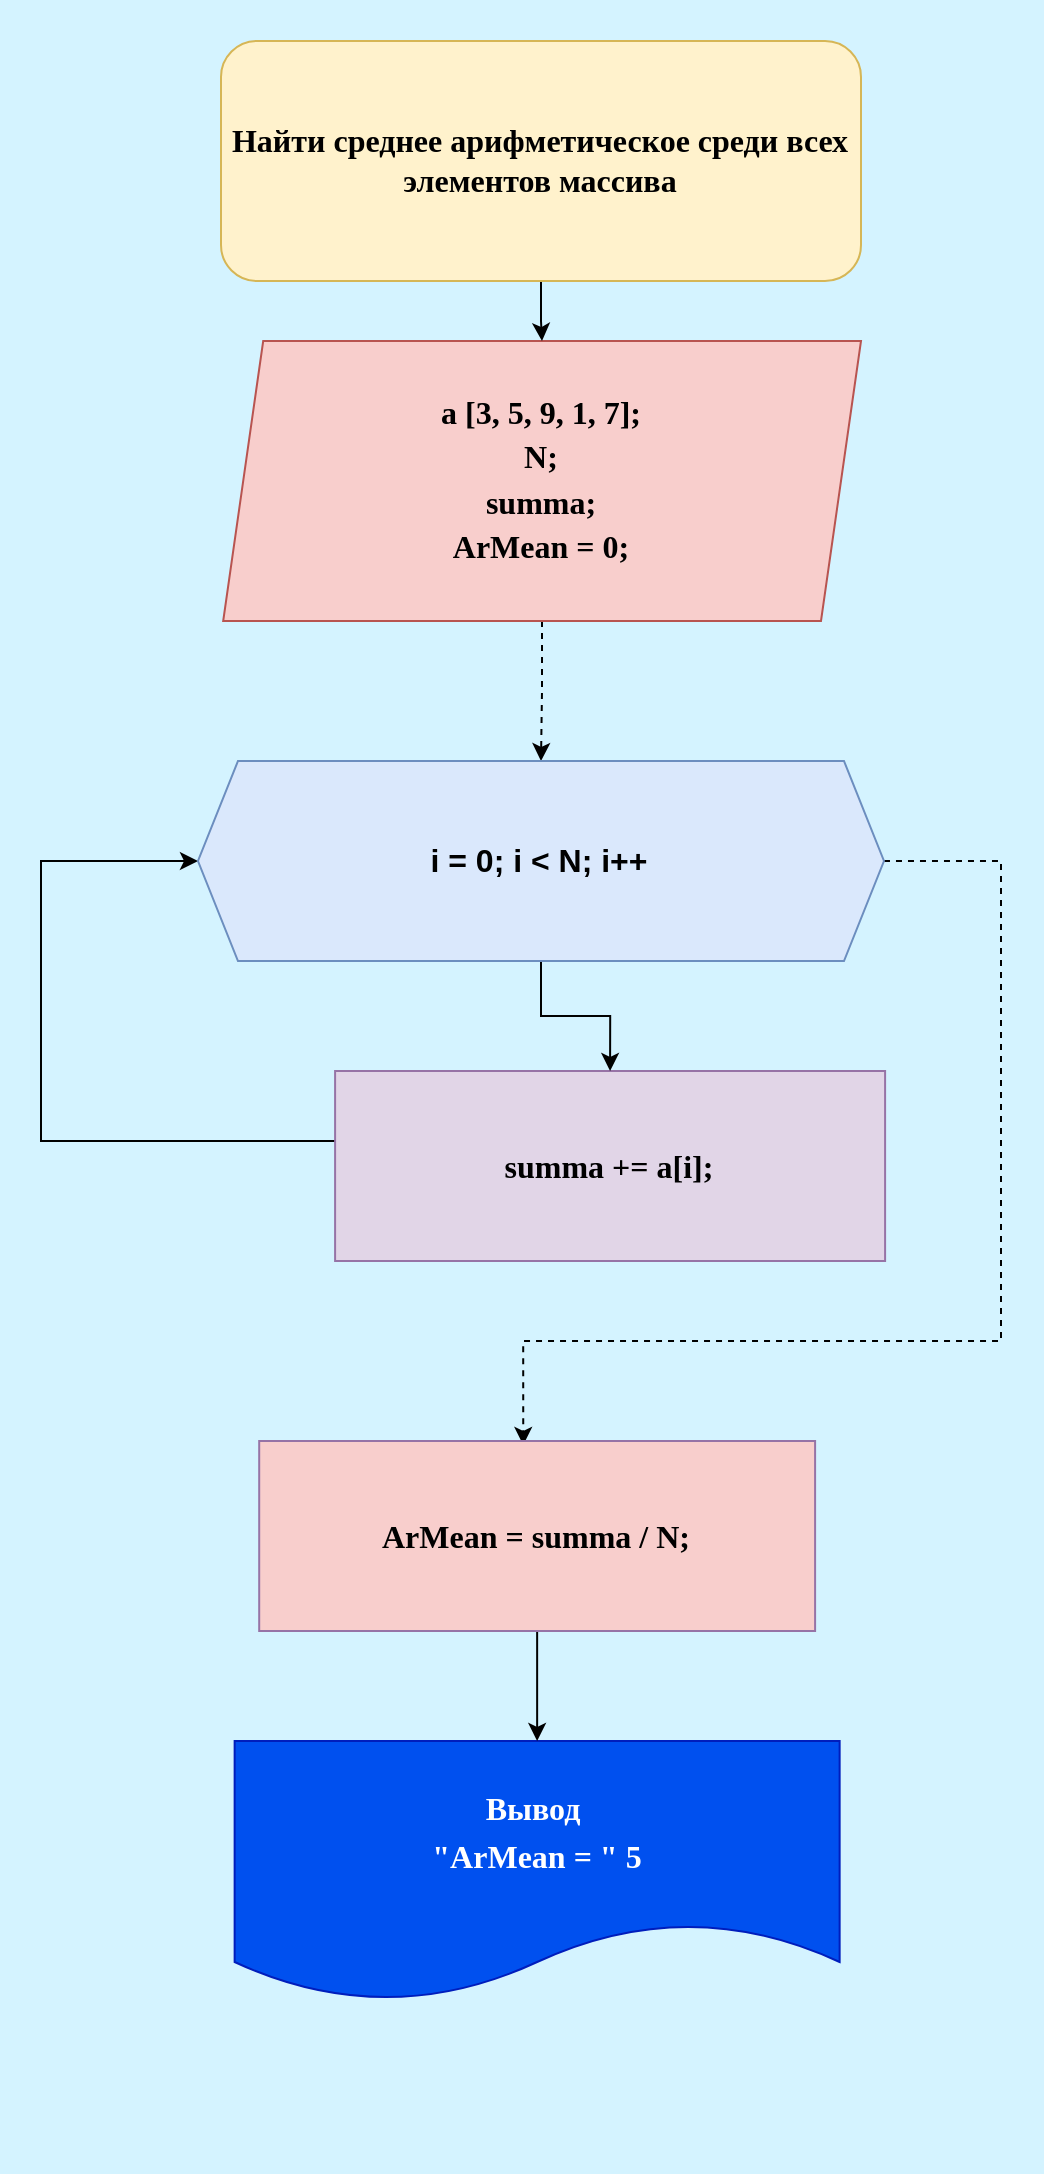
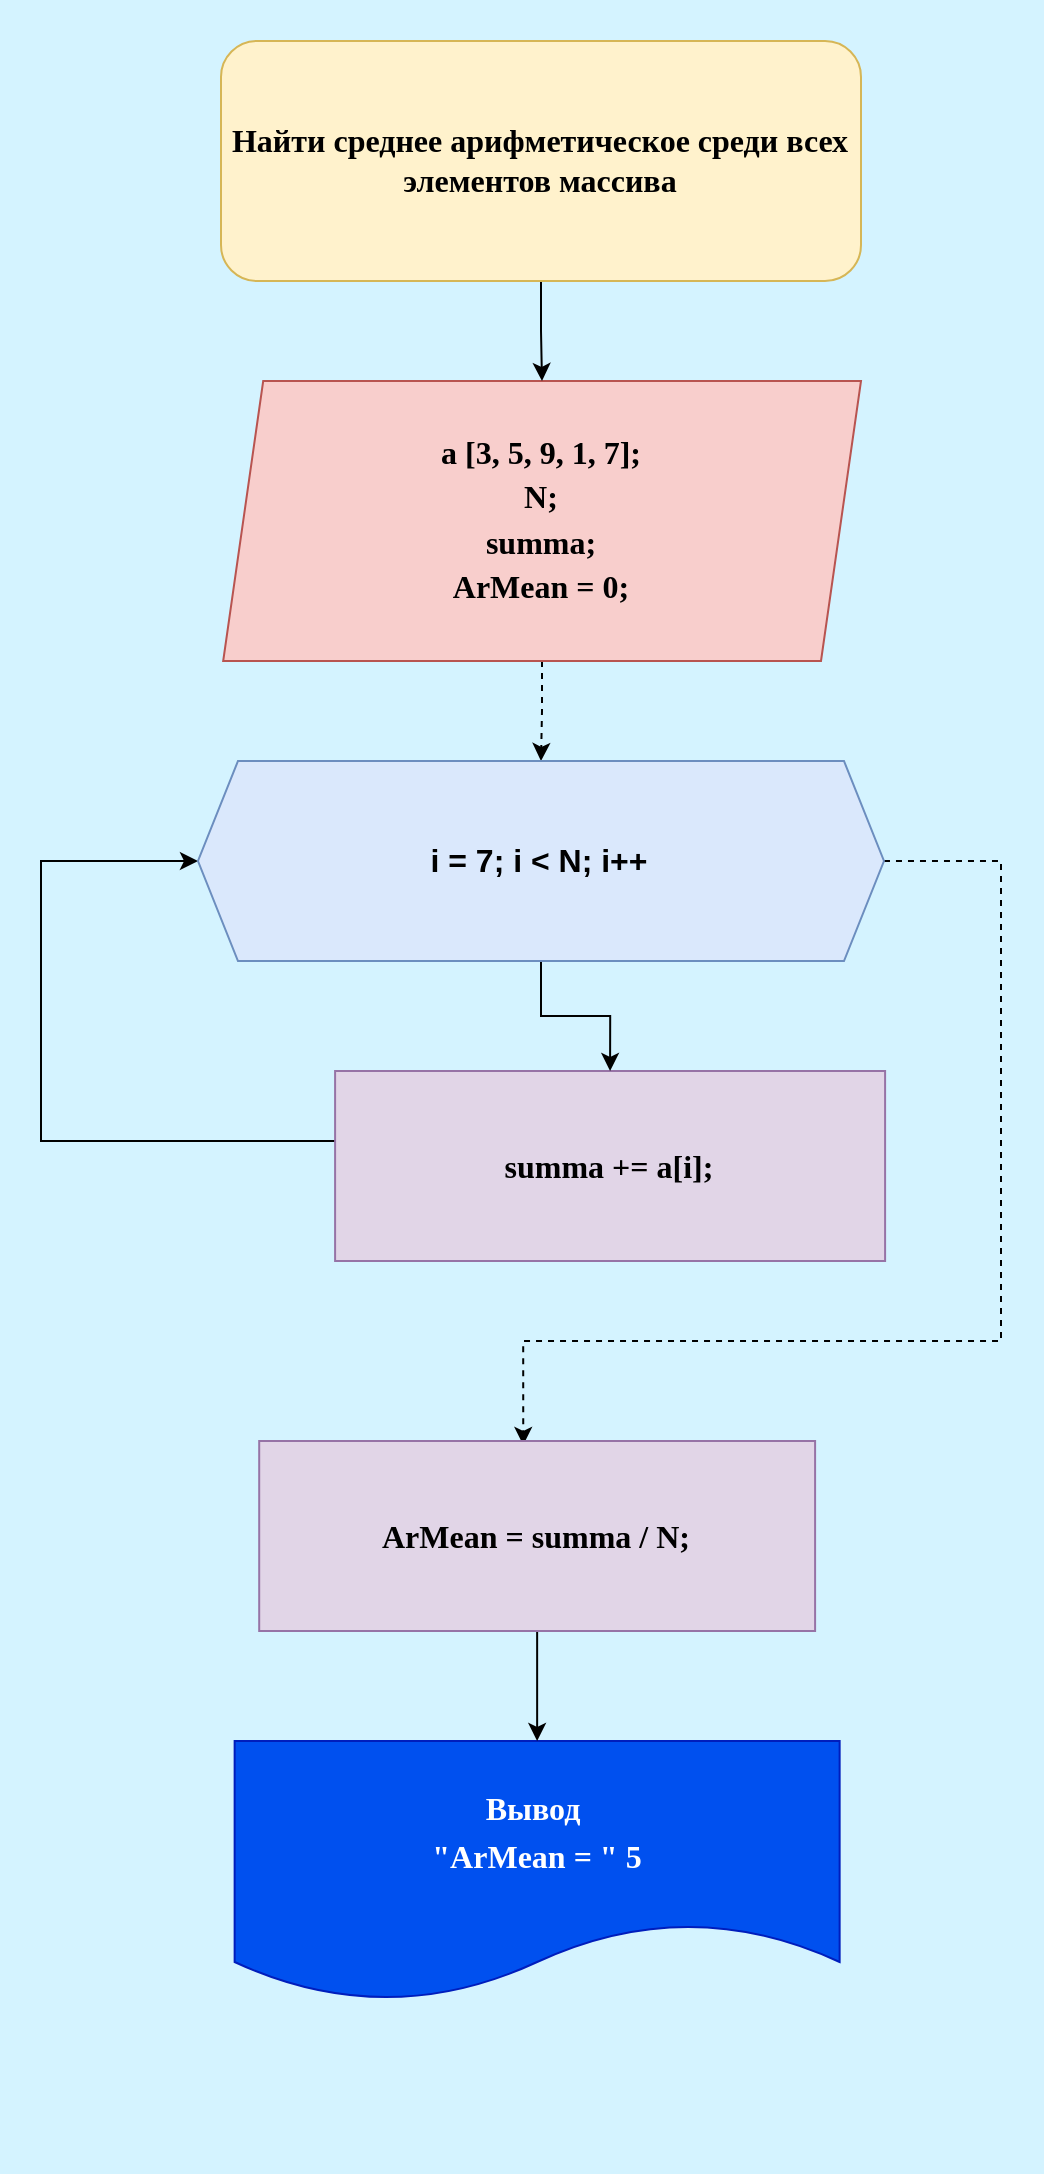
  <mxCell id="0" />
  <mxCell id="1" parent="0" />
  <mxCell id="2" value="" style="edgeStyle=orthogonalEdgeStyle;rounded=0;orthogonalLoop=1;jettySize=auto;html=1;fontSize=16;dashed=1;" parent="1" source="3" target="11" edge="1"><mxGeometry relative="1" as="geometry" /></mxCell>
- <mxCell id="3" value="&lt;p style=&quot;line-height: 1.4;&quot;&gt;&lt;font style=&quot;font-size: 16px;&quot;&gt;&lt;font style=&quot;font-size: 16px;&quot;&gt;&lt;span style=&quot;background-color: initial;&quot;&gt;a [3, 5, 9, 1, 7];&lt;/span&gt;&lt;br&gt;&lt;span style=&quot;background-color: initial;&quot;&gt;N;&lt;br&gt;&lt;/span&gt;&lt;/font&gt;&lt;/font&gt;&lt;font style=&quot;font-size: 16px;&quot;&gt;summa;&lt;br&gt;&lt;/font&gt;&lt;font style=&quot;font-size: 16px;&quot;&gt;ArMean = 0;&lt;/font&gt;&lt;br&gt;&lt;/p&gt;&lt;p&gt;&lt;/p&gt;&lt;p&gt;&lt;/p&gt;" style="shape=parallelogram;perimeter=parallelogramPerimeter;whiteSpace=wrap;html=1;fixedSize=1;fillColor=#f8cecc;strokeColor=#b85450;fontFamily=Verdana;fontStyle=1" parent="1" vertex="1"><mxGeometry x="111.1" y="170" width="318.9" height="140" as="geometry" /></mxCell>
+ <mxCell id="3" value="&lt;p style=&quot;line-height: 1.4;&quot;&gt;&lt;font style=&quot;font-size: 16px;&quot;&gt;&lt;font style=&quot;font-size: 16px;&quot;&gt;&lt;span style=&quot;background-color: initial;&quot;&gt;a [3, 5, 9, 1, 7];&lt;/span&gt;&lt;br&gt;&lt;span style=&quot;background-color: initial;&quot;&gt;N;&lt;br&gt;&lt;/span&gt;&lt;/font&gt;&lt;/font&gt;&lt;font style=&quot;font-size: 16px;&quot;&gt;summa;&lt;br&gt;&lt;/font&gt;&lt;font style=&quot;font-size: 16px;&quot;&gt;ArMean = 0;&lt;/font&gt;&lt;br&gt;&lt;/p&gt;&lt;p&gt;&lt;/p&gt;&lt;p&gt;&lt;/p&gt;" style="shape=parallelogram;perimeter=parallelogramPerimeter;whiteSpace=wrap;html=1;fixedSize=1;fillColor=#f8cecc;strokeColor=#b85450;fontFamily=Verdana;fontStyle=1" parent="1" vertex="1"><mxGeometry x="111.1" y="190" width="318.9" height="140" as="geometry" /></mxCell>
  <mxCell id="4" style="edgeStyle=orthogonalEdgeStyle;rounded=0;orthogonalLoop=1;jettySize=auto;html=1;fontSize=16;entryX=0;entryY=0.5;entryDx=0;entryDy=0;" parent="1" source="5" target="11" edge="1"><mxGeometry relative="1" as="geometry"><mxPoint x="20" y="430" as="targetPoint" /><Array as="points"><mxPoint x="20" y="570" /><mxPoint x="20" y="430" /></Array></mxGeometry></mxCell>
  <mxCell id="5" value="&lt;font style=&quot;font-size: 16px; line-height: 1.5;&quot;&gt;summa += a[i];&lt;br&gt;&lt;/font&gt;" style="whiteSpace=wrap;html=1;fontFamily=Verdana;fillColor=#e1d5e7;strokeColor=#9673a6;fontStyle=1;" parent="1" vertex="1"><mxGeometry x="167.05" y="535" width="275" height="95" as="geometry" /></mxCell>
  <mxCell id="6" value="&lt;font style=&quot;font-size: 16px; line-height: 1.5;&quot;&gt;Вывод&amp;nbsp; &lt;br&gt;&quot;ArMean = &quot; 5&lt;br&gt;&lt;/font&gt;" style="shape=document;whiteSpace=wrap;html=1;boundedLbl=1;fontFamily=Verdana;fillColor=#0050ef;strokeColor=#001DBC;fontStyle=1;fontColor=#ffffff;" parent="1" vertex="1"><mxGeometry x="116.82" y="870" width="302.5" height="130" as="geometry" /></mxCell>
  <mxCell id="7" value="" style="edgeStyle=orthogonalEdgeStyle;rounded=0;orthogonalLoop=1;jettySize=auto;html=1;" parent="1" source="8" target="3" edge="1"><mxGeometry relative="1" as="geometry" /></mxCell>
  <mxCell id="8" value="&lt;p&gt;&lt;font style=&quot;font-size: 16px;&quot; face=&quot;Verdana&quot;&gt;&lt;b&gt;Найти среднее арифметическое среди всех элементов массива&lt;/b&gt;&lt;/font&gt;&lt;br&gt;&lt;/p&gt;" style="rounded=1;whiteSpace=wrap;html=1;strokeWidth=1;fillColor=#fff2cc;strokeColor=#d6b656;glass=0;shadow=0;labelBackgroundColor=none;" parent="1" vertex="1"><mxGeometry x="110" y="20" width="320" height="120" as="geometry" /></mxCell>
  <mxCell id="9" value="" style="edgeStyle=orthogonalEdgeStyle;rounded=0;orthogonalLoop=1;jettySize=auto;html=1;fontFamily=Verdana;fontSize=16;entryX=0.5;entryY=0;entryDx=0;entryDy=0;" parent="1" source="11" target="5" edge="1"><mxGeometry relative="1" as="geometry"><mxPoint x="269.99" y="520.005" as="targetPoint" /></mxGeometry></mxCell>
  <mxCell id="10" style="edgeStyle=orthogonalEdgeStyle;rounded=0;orthogonalLoop=1;jettySize=auto;html=1;fontFamily=Verdana;fontSize=16;exitX=1;exitY=0.5;exitDx=0;exitDy=0;entryX=0.475;entryY=0.021;entryDx=0;entryDy=0;entryPerimeter=0;dashed=1;" edge="1" parent="1" source="11" target="14"><mxGeometry relative="1" as="geometry"><mxPoint x="260" y="680" as="targetPoint" /><Array as="points"><mxPoint x="500" y="430" /><mxPoint x="500" y="670" /><mxPoint x="261" y="670" /></Array></mxGeometry></mxCell>
- <mxCell id="11" value="&lt;b&gt;i = 0; i &amp;lt; N; i++&lt;/b&gt;" style="shape=hexagon;perimeter=hexagonPerimeter2;whiteSpace=wrap;html=1;fixedSize=1;fontSize=16;fillColor=#dae8fc;strokeColor=#6c8ebf;" parent="1" vertex="1"><mxGeometry x="98.49" y="380" width="343" height="100" as="geometry" /></mxCell>
+ <mxCell id="11" value="&lt;b&gt;i = 7; i &amp;lt; N; i++&lt;/b&gt;" style="shape=hexagon;perimeter=hexagonPerimeter2;whiteSpace=wrap;html=1;fixedSize=1;fontSize=16;fillColor=#dae8fc;strokeColor=#6c8ebf;" parent="1" vertex="1"><mxGeometry x="98.49" y="380" width="343" height="100" as="geometry" /></mxCell>
  <mxCell id="12" value="&lt;span style=&quot;color: rgba(0, 0, 0, 0); font-family: monospace; font-size: 0px; text-align: start;&quot;&gt;%3CmxGraphModel%3E%3Croot%3E%3CmxCell%20id%3D%220%22%2F%3E%3CmxCell%20id%3D%221%22%20parent%3D%220%22%2F%3E%3CmxCell%20id%3D%222%22%20value%3D%22%D0%94%D0%B0%22%20style%3D%22text%3Bhtml%3D1%3Balign%3Dcenter%3BverticalAlign%3Dmiddle%3Bresizable%3D0%3Bpoints%3D%5B%5D%3Bautosize%3D1%3BstrokeColor%3Dnone%3BfillColor%3Dnone%3BfontSize%3D16%3BfontFamily%3DVerdana%3BfontStyle%3D1%22%20vertex%3D%221%22%20parent%3D%221%22%3E%3CmxGeometry%20x%3D%22364%22%20y%3D%22680%22%20width%3D%2250%22%20height%3D%2230%22%20as%3D%22geometry%22%2F%3E%3C%2FmxCell%3E%3C%2Froot%3E%3C%2FmxGraphModel%3E&lt;/span&gt;" style="text;html=1;align=center;verticalAlign=middle;resizable=0;points=[];autosize=1;strokeColor=none;fillColor=none;fontSize=16;fontFamily=Verdana;" parent="1" vertex="1"><mxGeometry x="310" y="1035" width="20" height="30" as="geometry" /></mxCell>
  <mxCell id="13" style="edgeStyle=orthogonalEdgeStyle;rounded=0;orthogonalLoop=1;jettySize=auto;html=1;entryX=0.5;entryY=0;entryDx=0;entryDy=0;fontFamily=Verdana;fontSize=16;" edge="1" parent="1" source="14" target="6"><mxGeometry relative="1" as="geometry" /></mxCell>
- <mxCell id="14" value="&lt;b&gt;ArMean = summa / N;&lt;/b&gt;" style="rounded=0;whiteSpace=wrap;html=1;fontFamily=Verdana;fontSize=16;fillColor=#f8cecc;strokeColor=#9673a6;" vertex="1" parent="1"><mxGeometry x="129.1" y="720" width="277.95" height="95" as="geometry" /></mxCell>
+ <mxCell id="14" value="&lt;b&gt;ArMean = summa / N;&lt;/b&gt;" style="rounded=0;whiteSpace=wrap;html=1;fontFamily=Verdana;fontSize=16;fillColor=#e1d5e7;strokeColor=#9673a6;" vertex="1" parent="1"><mxGeometry x="129.1" y="720" width="277.95" height="95" as="geometry" /></mxCell>
